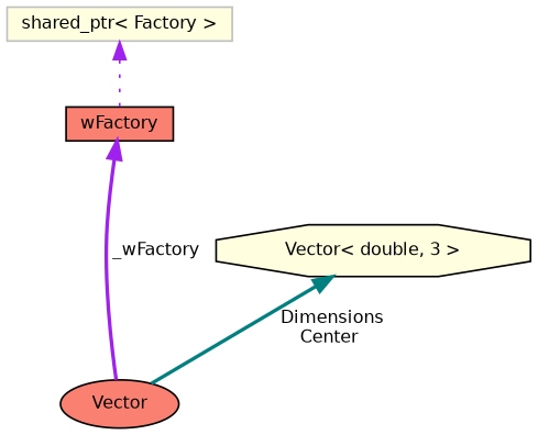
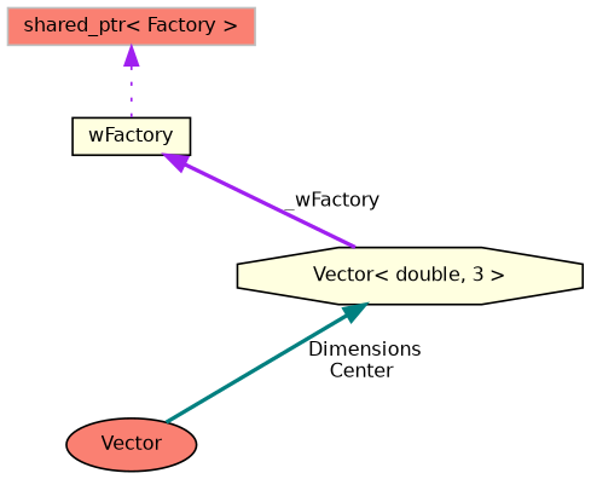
  digraph {
    node [color=black fillcolor=salmon fontname=Helvetica fontsize=10 shape=box style=filled]
    edge [color=purple dir=back fontname=Helvetica fontsize=10 labelfontname=Helvetica labelfontsize=10 style=bold]
    n1 [fontcolor=black height=0.2 label=Vector shape=ellipse width=0.4]
    n2 [fillcolor=lightyellow height=0.2 label="Vector\< double, 3 \>" shape=octagon width=0.4]
-   n3 [height=0.2 label=wFactory width=0.4]
-   n4 [color=grey75 fillcolor=lightyellow height=0.2 label="shared_ptr\< Factory \>" width=0.4]
+   n3 [fillcolor=lightyellow height=0.2 label=wFactory width=0.4]
+   n4 [color=grey75 height=0.2 label="shared_ptr\< Factory \>" width=0.4]
    n2 -> n1 [color=teal label=" Dimensions\nCenter"]
-   n3 -> n1 [label=" _wFactory"]
+   n3 -> n2 [label=" _wFactory"]
    n4 -> n3 [style=dotted]
  }
